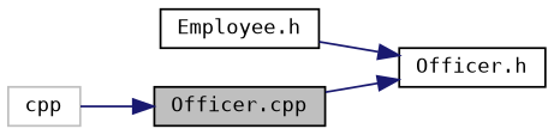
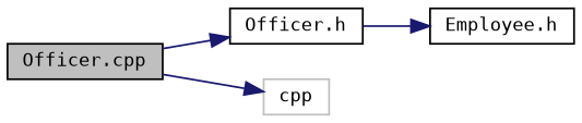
  digraph {
    fontname="DejaVu Sans Mono"
    rankdir=LR
    node [color=black fillcolor=white fontname="DejaVu Sans Mono" fontsize=10 shape=record style=filled]
    edge [color=midnightblue fontname="DejaVu Sans Mono" fontsize=10 labelfontname=Helvetica labelfontsize=10 style=solid]
    n1 [fillcolor=grey75 fontcolor=black height=0.2 label="Officer.cpp" width=0.4]
    n2 [height=0.2 label="Officer.h" width=0.4]
    n3 [color=grey75 height=0.2 label=cpp width=0.4]
    n4 [height=0.2 label="Employee.h" width=0.4]
    n1 -> n2
-   n3 -> n1
-   n4 -> n2
+   n1 -> n3
+   n2 -> n4
  }
